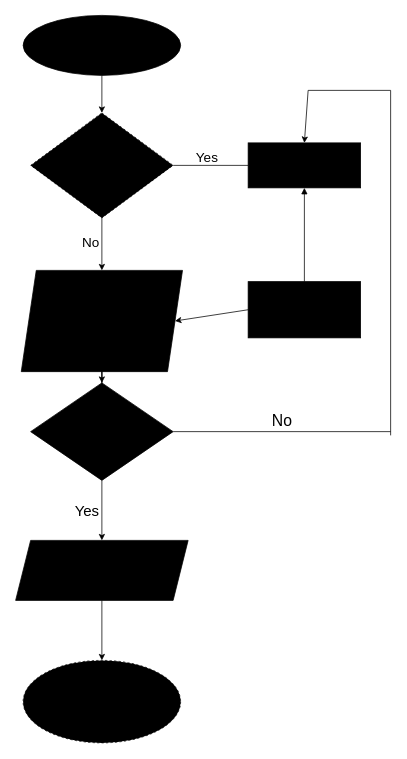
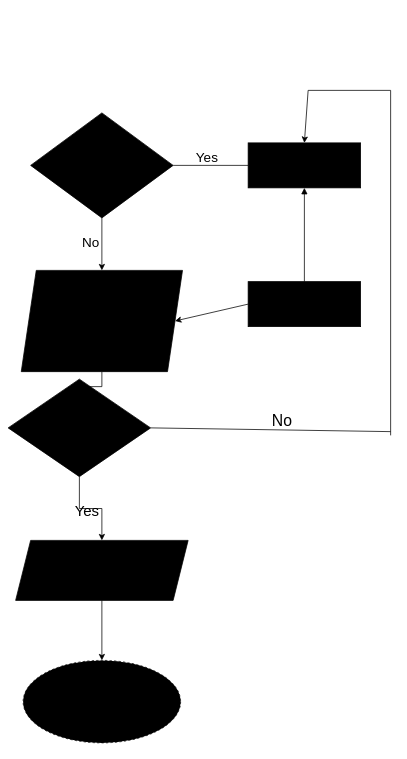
  <mxCell id="0" />
  <mxCell id="1" parent="0" />
- <mxCell id="2" value="" style="edgeStyle=orthogonalEdgeStyle;rounded=0;orthogonalLoop=1;jettySize=auto;html=1;" parent="1" source="3" target="5" edge="1"><mxGeometry relative="1" as="geometry" /></mxCell>
- <mxCell id="3" value="&lt;h2&gt;&lt;font face=&quot;Times New Roman&quot; style=&quot;font-size: 30px; color: light-dark(rgb(0, 0, 0), rgb(255, 255, 255));&quot;&gt;Start&lt;/font&gt;&lt;/h2&gt;" style="ellipse;whiteSpace=wrap;html=1;gradientColor=light-dark(#000000,#FF194F);fillColor=light-dark(#FFFFFF,#00FF80);" parent="1" vertex="1"><mxGeometry x="30" y="20" width="210" height="80" as="geometry" /></mxCell>
  <mxCell id="4" value="" style="edgeStyle=orthogonalEdgeStyle;rounded=0;orthogonalLoop=1;jettySize=auto;html=1;" parent="1" source="5" target="7" edge="1"><mxGeometry relative="1" as="geometry" /></mxCell>
- <mxCell id="5" value="&lt;font style=&quot;font-size: 14px;&quot;&gt;New User?&lt;/font&gt;&lt;div&gt;&lt;font style=&quot;font-size: 14px;&quot;&gt;&amp;nbsp;run&amp;nbsp;&lt;/font&gt;&lt;div&gt;&lt;font style=&quot;font-size: 14px;&quot;&gt;create_dataset.py&lt;/font&gt;&lt;/div&gt;&lt;/div&gt;" style="rhombus;whiteSpace=wrap;html=1;gradientColor=light-dark(#000000,#FF194F);fillColor=light-dark(#FFFFFF,#00FF80);dashed=1;" parent="1" vertex="1"><mxGeometry x="40" y="150" width="190" height="140" as="geometry" /></mxCell>
+ <mxCell id="5" value="&lt;font style=&quot;font-size: 14px;&quot;&gt;New User?&lt;/font&gt;&lt;div&gt;&lt;font style=&quot;font-size: 14px;&quot;&gt;&amp;nbsp;run&amp;nbsp;&lt;/font&gt;&lt;div&gt;&lt;font style=&quot;font-size: 14px;&quot;&gt;create_dataset.py&lt;/font&gt;&lt;/div&gt;&lt;/div&gt;" style="rhombus;whiteSpace=wrap;html=1;gradientColor=light-dark(#000000,#FF194F);fillColor=light-dark(#FFFFFF,#00FF80);" parent="1" vertex="1"><mxGeometry x="40" y="150" width="190" height="140" as="geometry" /></mxCell>
  <mxCell id="6" value="" style="edgeStyle=orthogonalEdgeStyle;rounded=0;orthogonalLoop=1;jettySize=auto;html=1;" parent="1" source="7" target="9" edge="1"><mxGeometry relative="1" as="geometry" /></mxCell>
  <mxCell id="7" value="&lt;font&gt;Recognize the face&lt;/font&gt;&lt;div&gt;&lt;font&gt;run&lt;/font&gt;&lt;/div&gt;&lt;div&gt;&lt;font&gt;face_recognize.py&lt;/font&gt;&lt;/div&gt;" style="shape=parallelogram;perimeter=parallelogramPerimeter;whiteSpace=wrap;html=1;fixedSize=1;gradientColor=light-dark(#000000,#FF194F);fontSize=14;fillColor=light-dark(#FFFFFF,#00FF80);" parent="1" vertex="1"><mxGeometry x="27.5" y="360" width="215" height="135" as="geometry" /></mxCell>
  <mxCell id="8" value="" style="edgeStyle=orthogonalEdgeStyle;rounded=0;orthogonalLoop=1;jettySize=auto;html=1;" parent="1" source="9" target="11" edge="1"><mxGeometry relative="1" as="geometry" /></mxCell>
- <mxCell id="9" value="&lt;font style=&quot;font-size: 14px;&quot;&gt;Face Recognize&lt;/font&gt;" style="rhombus;whiteSpace=wrap;html=1;gradientColor=light-dark(#000000,#FF194F);fillColor=light-dark(#FFFFFF,#00FF80);" parent="1" vertex="1"><mxGeometry x="40" y="510" width="190" height="130" as="geometry" /></mxCell>
+ <mxCell id="9" value="&lt;font style=&quot;font-size: 14px;&quot;&gt;Face Recognize&lt;/font&gt;" style="rhombus;whiteSpace=wrap;html=1;gradientColor=light-dark(#000000,#FF194F);fillColor=light-dark(#FFFFFF,#00FF80);" parent="1" vertex="1"><mxGeometry x="10" y="505" width="190" height="130" as="geometry" /></mxCell>
  <mxCell id="10" value="" style="edgeStyle=orthogonalEdgeStyle;rounded=0;orthogonalLoop=1;jettySize=auto;html=1;" parent="1" source="11" target="12" edge="1"><mxGeometry relative="1" as="geometry" /></mxCell>
  <mxCell id="11" value="&lt;font style=&quot;font-size: 14px;&quot;&gt;stored in cvs file with registration number and date .time of enter&lt;/font&gt;" style="shape=parallelogram;perimeter=parallelogramPerimeter;whiteSpace=wrap;html=1;fixedSize=1;gradientColor=light-dark(#000000,#FF194F);fillColor=light-dark(#FFFFFF,#00FF80);" parent="1" vertex="1"><mxGeometry x="20" y="720" width="230" height="80" as="geometry" /></mxCell>
  <mxCell id="12" value="&lt;font style=&quot;font-size: 24px;&quot;&gt;End&lt;/font&gt;" style="ellipse;whiteSpace=wrap;html=1;gradientColor=light-dark(#000000,#FF194F);fillColor=light-dark(#FFFFFF,#00FF80);dashed=1;" parent="1" vertex="1"><mxGeometry x="30" y="880" width="210" height="110" as="geometry" /></mxCell>
  <mxCell id="13" value="&lt;font style=&quot;font-size: 15px;&quot;&gt;Give your photograph&lt;/font&gt;" style="rounded=0;whiteSpace=wrap;html=1;gradientColor=light-dark(#000000,#FF194F);fillColor=light-dark(#FFFFFF,#00FF80);" parent="1" vertex="1"><mxGeometry x="330" y="190" width="150" height="60" as="geometry" /></mxCell>
  <mxCell id="14" value="" style="endArrow=none;html=1;rounded=0;entryX=0;entryY=0.5;entryDx=0;entryDy=0;exitX=1;exitY=0.5;exitDx=0;exitDy=0;" parent="1" source="5" target="13" edge="1"><mxGeometry width="50" height="50" relative="1" as="geometry"><mxPoint x="195" y="210" as="sourcePoint" /><mxPoint x="245" y="160" as="targetPoint" /></mxGeometry></mxCell>
- <mxCell id="15" value="&lt;font style=&quot;font-size: 15px;&quot;&gt;Store the face data in folder on your name&lt;/font&gt;" style="rounded=0;whiteSpace=wrap;html=1;gradientColor=light-dark(#000000,#FF194F);fillColor=light-dark(#FFFFFF,#00FF80);" parent="1" vertex="1"><mxGeometry x="330" y="375" width="150" height="75" as="geometry" /></mxCell>
+ <mxCell id="15" value="&lt;font style=&quot;font-size: 15px;&quot;&gt;Store the face data in folder on your name&lt;/font&gt;" style="rounded=0;whiteSpace=wrap;html=1;gradientColor=light-dark(#000000,#FF194F);fillColor=light-dark(#FFFFFF,#00FF80);" parent="1" vertex="1"><mxGeometry x="330" y="375" width="150" height="60" as="geometry" /></mxCell>
  <mxCell id="16" value="" style="endArrow=block;html=1;rounded=0;exitX=0.5;exitY=0;exitDx=0;exitDy=0;entryX=0.5;entryY=1;entryDx=0;entryDy=0;" parent="1" source="15" target="13" edge="1"><mxGeometry width="50" height="50" relative="1" as="geometry"><mxPoint x="360" y="280" as="sourcePoint" /><mxPoint x="410" y="230" as="targetPoint" /></mxGeometry></mxCell>
  <mxCell id="17" value="" style="endArrow=none;html=1;rounded=0;exitX=1;exitY=0.5;exitDx=0;exitDy=0;" parent="1" source="9" edge="1"><mxGeometry width="50" height="50" relative="1" as="geometry"><mxPoint x="270" y="540" as="sourcePoint" /><mxPoint x="520" y="575" as="targetPoint" /></mxGeometry></mxCell>
  <mxCell id="18" value="" style="endArrow=none;html=1;rounded=0;" parent="1" edge="1"><mxGeometry width="50" height="50" relative="1" as="geometry"><mxPoint x="520" y="580" as="sourcePoint" /><mxPoint x="520" y="120" as="targetPoint" /></mxGeometry></mxCell>
  <mxCell id="19" value="" style="endArrow=none;html=1;rounded=0;" parent="1" edge="1"><mxGeometry width="50" height="50" relative="1" as="geometry"><mxPoint x="410" y="120" as="sourcePoint" /><mxPoint x="520" y="120" as="targetPoint" /></mxGeometry></mxCell>
  <mxCell id="20" value="" style="endArrow=classic;html=1;rounded=0;entryX=0.5;entryY=0;entryDx=0;entryDy=0;" parent="1" target="13" edge="1"><mxGeometry width="50" height="50" relative="1" as="geometry"><mxPoint x="410" y="120" as="sourcePoint" /><mxPoint x="400" y="160" as="targetPoint" /></mxGeometry></mxCell>
  <mxCell id="21" value="No" style="text;html=1;align=center;verticalAlign=middle;resizable=0;points=[];autosize=1;strokeColor=none;fillColor=none;fontSize=21;" parent="1" vertex="1"><mxGeometry x="350" y="540" width="50" height="40" as="geometry" /></mxCell>
  <mxCell id="22" value="" style="endArrow=classic;html=1;rounded=0;entryX=1;entryY=0.5;entryDx=0;entryDy=0;exitX=0;exitY=0.5;exitDx=0;exitDy=0;" parent="1" source="15" target="7" edge="1"><mxGeometry width="50" height="50" relative="1" as="geometry"><mxPoint x="220" y="520" as="sourcePoint" /><mxPoint x="300" y="420" as="targetPoint" /></mxGeometry></mxCell>
  <mxCell id="23" value="&lt;font style=&quot;font-size: 18px;&quot;&gt;Yes&lt;/font&gt;" style="text;html=1;align=center;verticalAlign=middle;resizable=0;points=[];autosize=1;strokeColor=none;fillColor=none;" parent="1" vertex="1"><mxGeometry x="250" y="190" width="50" height="40" as="geometry" /></mxCell>
  <mxCell id="24" value="&lt;font style=&quot;font-size: 18px;&quot;&gt;No&lt;/font&gt;" style="text;html=1;align=center;verticalAlign=middle;resizable=0;points=[];autosize=1;strokeColor=none;fillColor=none;" parent="1" vertex="1"><mxGeometry x="95" y="303" width="50" height="40" as="geometry" /></mxCell>
  <mxCell id="25" value="&lt;font style=&quot;font-size: 20px;&quot;&gt;Yes&lt;/font&gt;" style="text;html=1;align=center;verticalAlign=middle;resizable=0;points=[];autosize=1;strokeColor=none;fillColor=none;" parent="1" vertex="1"><mxGeometry x="85" y="660" width="60" height="40" as="geometry" /></mxCell>
